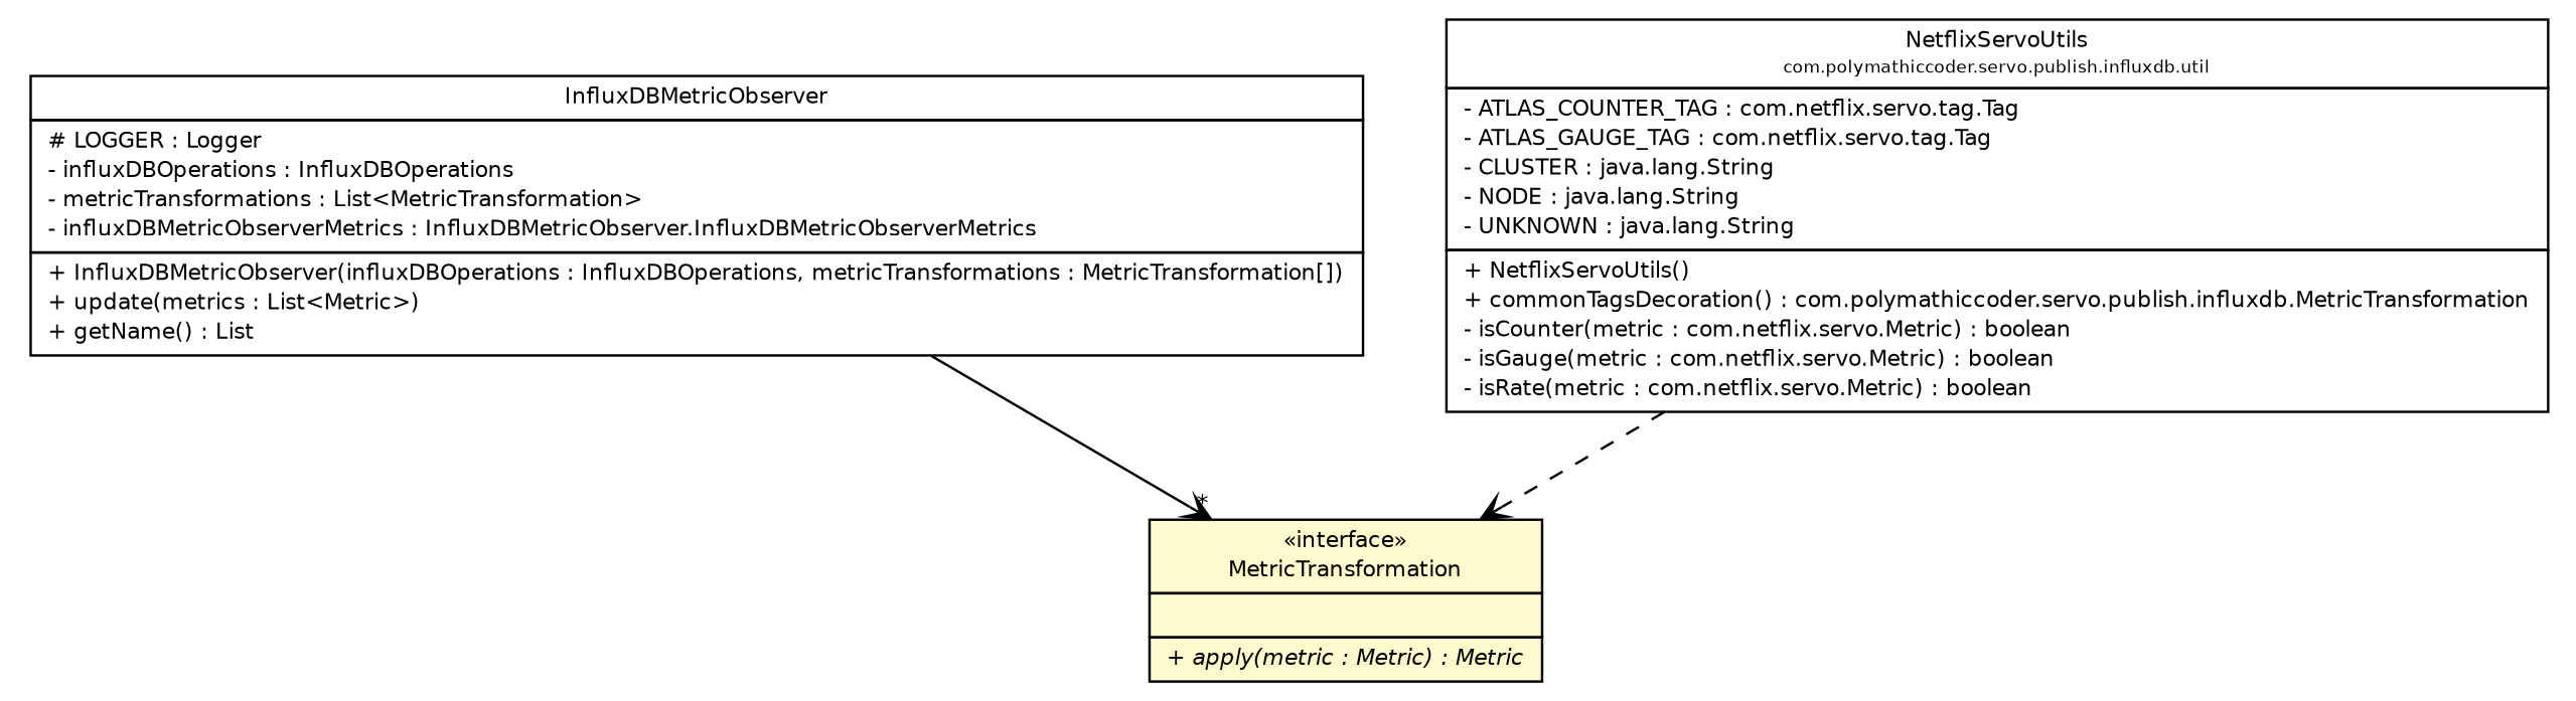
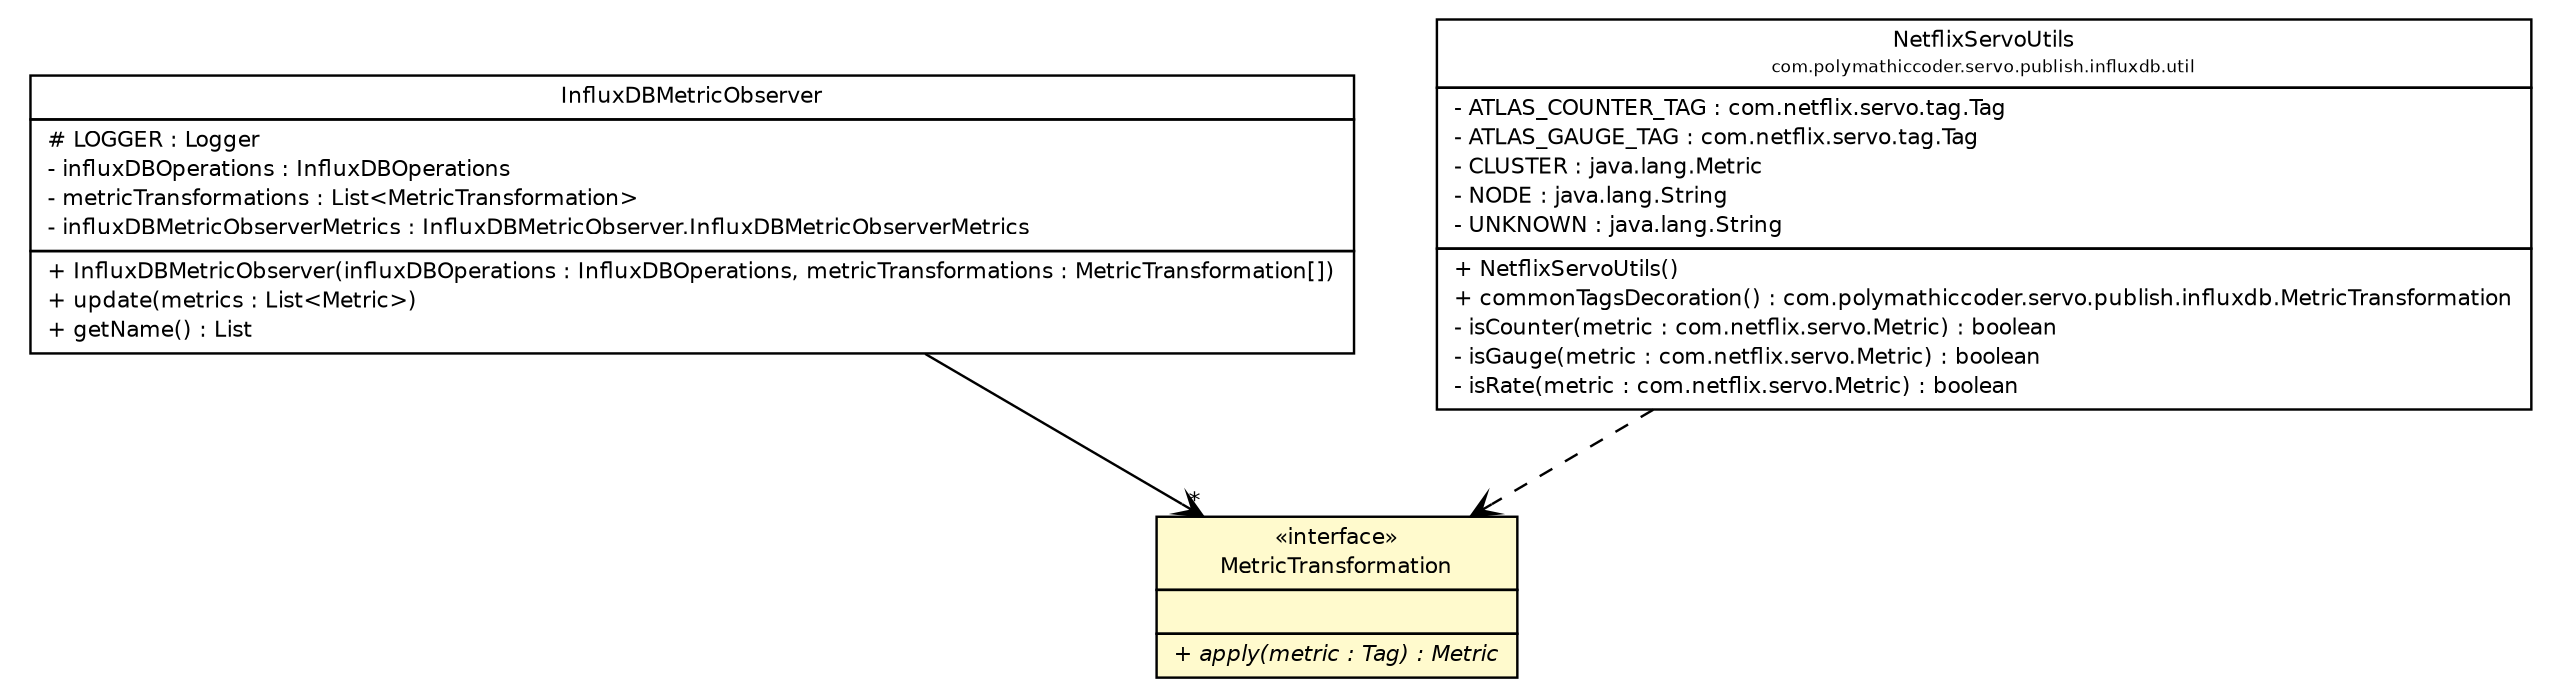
  digraph {
    nodesep=0.25
    ranksep=0.5
    node [fontcolor=black fontname=Helvetica fontsize=9.0 shape=plaintext]
    edge [arrowhead=open color=black fontcolor=black fontname=Helvetica fontsize=10.0 headport=p labelfontname=Helvetica labelfontsize=10 tailport=p]
-   n1 [label=<<table title="com.polymathiccoder.servo.publish.influxdb.MetricTransformation" border="0" cellborder="1" cellspacing="0" cellpadding="2" port="p" bgcolor="lemonChiffon" href="./MetricTransformation.html"> 		<tr><td><table border="0" cellspacing="0" cellpadding="1"> <tr><td align="center" balign="center"> &#171;interface&#187; </td></tr> <tr><td align="center" balign="center"> MetricTransformation </td></tr> 		</table></td></tr> 		<tr><td><table border="0" cellspacing="0" cellpadding="1"> <tr><td align="left" balign="left">  </td></tr> 		</table></td></tr> 		<tr><td><table border="0" cellspacing="0" cellpadding="1"> <tr><td align="left" balign="left"><font face="Helvetica-Oblique" point-size="9.0"> + apply(metric : Metric) : Metric </font></td></tr> 		</table></td></tr> 		</table>>]
+   n1 [label=<<table title="com.polymathiccoder.servo.publish.influxdb.MetricTransformation" border="0" cellborder="1" cellspacing="0" cellpadding="2" port="p" bgcolor="lemonChiffon" href="./MetricTransformation.html"> 		<tr><td><table border="0" cellspacing="0" cellpadding="1"> <tr><td align="center" balign="center"> &#171;interface&#187; </td></tr> <tr><td align="center" balign="center"> MetricTransformation </td></tr> 		</table></td></tr> 		<tr><td><table border="0" cellspacing="0" cellpadding="1"> <tr><td align="left" balign="left">  </td></tr> 		</table></td></tr> 		<tr><td><table border="0" cellspacing="0" cellpadding="1"> <tr><td align="left" balign="left"><font face="Helvetica-Oblique" point-size="9.0"> + apply(metric : Tag) : Metric </font></td></tr> 		</table></td></tr> 		</table>>]
    n2 [label=<<table title="com.polymathiccoder.servo.publish.influxdb.InfluxDBMetricObserver" border="0" cellborder="1" cellspacing="0" cellpadding="2" port="p" href="./InfluxDBMetricObserver.html"> 		<tr><td><table border="0" cellspacing="0" cellpadding="1"> <tr><td align="center" balign="center"> InfluxDBMetricObserver </td></tr> 		</table></td></tr> 		<tr><td><table border="0" cellspacing="0" cellpadding="1"> <tr><td align="left" balign="left"> # LOGGER : Logger </td></tr> <tr><td align="left" balign="left"> - influxDBOperations : InfluxDBOperations </td></tr> <tr><td align="left" balign="left"> - metricTransformations : List&lt;MetricTransformation&gt; </td></tr> <tr><td align="left" balign="left"> - influxDBMetricObserverMetrics : InfluxDBMetricObserver.InfluxDBMetricObserverMetrics </td></tr> 		</table></td></tr> 		<tr><td><table border="0" cellspacing="0" cellpadding="1"> <tr><td align="left" balign="left"> + InfluxDBMetricObserver(influxDBOperations : InfluxDBOperations, metricTransformations : MetricTransformation[]) </td></tr> <tr><td align="left" balign="left"> + update(metrics : List&lt;Metric&gt;) </td></tr> <tr><td align="left" balign="left"> + getName() : List </td></tr> 		</table></td></tr> 		</table>>]
-   n3 [label=<<table title="com.polymathiccoder.servo.publish.influxdb.util.NetflixServoUtils" border="0" cellborder="1" cellspacing="0" cellpadding="2" port="p" href="./util/NetflixServoUtils.html"> 		<tr><td><table border="0" cellspacing="0" cellpadding="1"> <tr><td align="center" balign="center"> NetflixServoUtils </td></tr> <tr><td align="center" balign="center"><font point-size="7.0"> com.polymathiccoder.servo.publish.influxdb.util </font></td></tr> 		</table></td></tr> 		<tr><td><table border="0" cellspacing="0" cellpadding="1"> <tr><td align="left" balign="left"> - ATLAS_COUNTER_TAG : com.netflix.servo.tag.Tag </td></tr> <tr><td align="left" balign="left"> - ATLAS_GAUGE_TAG : com.netflix.servo.tag.Tag </td></tr> <tr><td align="left" balign="left"> - CLUSTER : java.lang.String </td></tr> <tr><td align="left" balign="left"> - NODE : java.lang.String </td></tr> <tr><td align="left" balign="left"> - UNKNOWN : java.lang.String </td></tr> 		</table></td></tr> 		<tr><td><table border="0" cellspacing="0" cellpadding="1"> <tr><td align="left" balign="left"> + NetflixServoUtils() </td></tr> <tr><td align="left" balign="left"> + commonTagsDecoration() : com.polymathiccoder.servo.publish.influxdb.MetricTransformation </td></tr> <tr><td align="left" balign="left"> - isCounter(metric : com.netflix.servo.Metric) : boolean </td></tr> <tr><td align="left" balign="left"> - isGauge(metric : com.netflix.servo.Metric) : boolean </td></tr> <tr><td align="left" balign="left"> - isRate(metric : com.netflix.servo.Metric) : boolean </td></tr> 		</table></td></tr> 		</table>>]
+   n3 [label=<<table title="com.polymathiccoder.servo.publish.influxdb.util.NetflixServoUtils" border="0" cellborder="1" cellspacing="0" cellpadding="2" port="p" href="./util/NetflixServoUtils.html"> 		<tr><td><table border="0" cellspacing="0" cellpadding="1"> <tr><td align="center" balign="center"> NetflixServoUtils </td></tr> <tr><td align="center" balign="center"><font point-size="7.0"> com.polymathiccoder.servo.publish.influxdb.util </font></td></tr> 		</table></td></tr> 		<tr><td><table border="0" cellspacing="0" cellpadding="1"> <tr><td align="left" balign="left"> - ATLAS_COUNTER_TAG : com.netflix.servo.tag.Tag </td></tr> <tr><td align="left" balign="left"> - ATLAS_GAUGE_TAG : com.netflix.servo.tag.Tag </td></tr> <tr><td align="left" balign="left"> - CLUSTER : java.lang.Metric </td></tr> <tr><td align="left" balign="left"> - NODE : java.lang.String </td></tr> <tr><td align="left" balign="left"> - UNKNOWN : java.lang.String </td></tr> 		</table></td></tr> 		<tr><td><table border="0" cellspacing="0" cellpadding="1"> <tr><td align="left" balign="left"> + NetflixServoUtils() </td></tr> <tr><td align="left" balign="left"> + commonTagsDecoration() : com.polymathiccoder.servo.publish.influxdb.MetricTransformation </td></tr> <tr><td align="left" balign="left"> - isCounter(metric : com.netflix.servo.Metric) : boolean </td></tr> <tr><td align="left" balign="left"> - isGauge(metric : com.netflix.servo.Metric) : boolean </td></tr> <tr><td align="left" balign="left"> - isRate(metric : com.netflix.servo.Metric) : boolean </td></tr> 		</table></td></tr> 		</table>>]
    n2 -> n1 [headlabel="*"]
    n3 -> n1 [style=dashed]
  }
